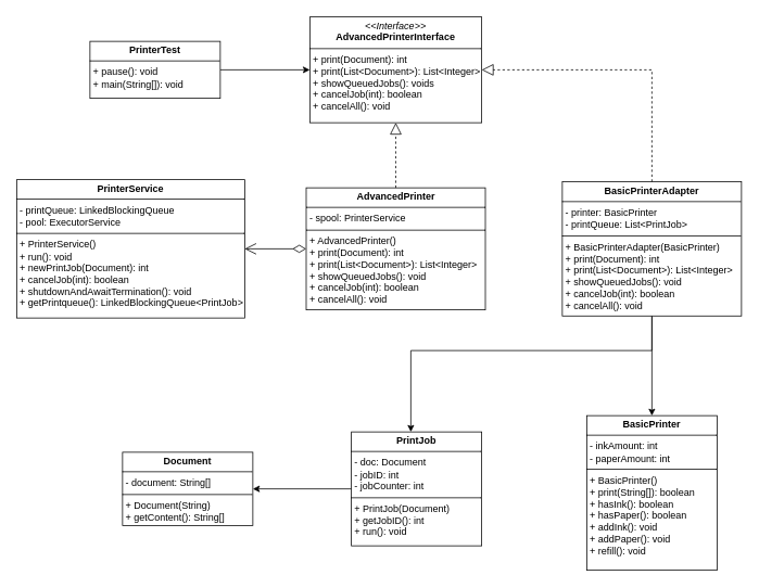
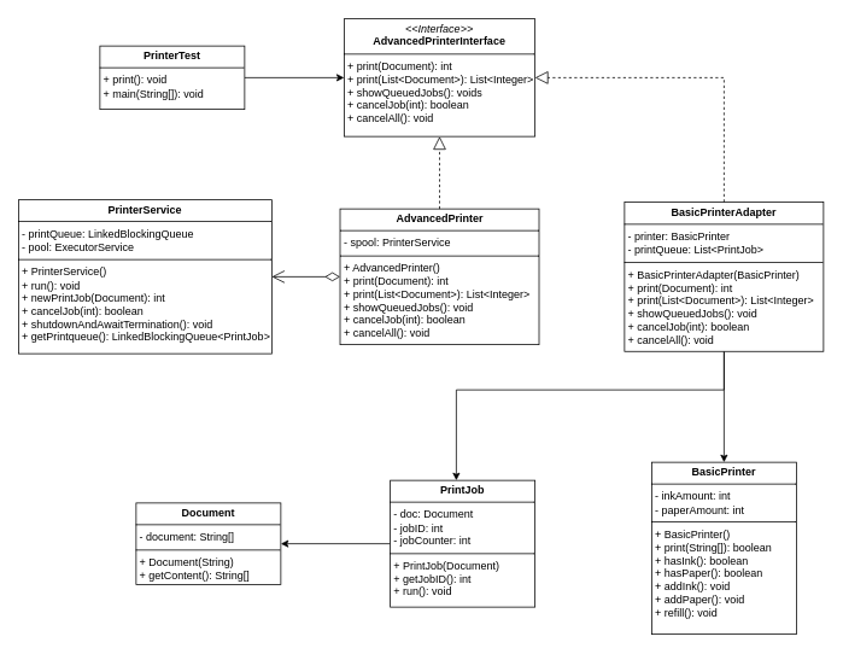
  <mxCell id="0" />
  <mxCell id="1" parent="0" />
  <mxCell id="2" value="&lt;p style=&quot;margin:0px;margin-top:4px;text-align:center;&quot;&gt;&lt;i&gt;&amp;lt;&amp;lt;Interface&amp;gt;&amp;gt;&lt;/i&gt;&lt;br&gt;&lt;b&gt;AdvancedPrinterInterface&lt;/b&gt;&lt;/p&gt;&lt;hr size=&quot;1&quot; style=&quot;border-style:solid;&quot;&gt;&lt;p style=&quot;margin:0px;margin-left:4px;&quot;&gt;&lt;/p&gt;&lt;p style=&quot;margin:0px;margin-left:4px;&quot;&gt;+ print(Document): int&lt;/p&gt;&lt;p style=&quot;margin:0px;margin-left:4px;&quot;&gt;+ print(List&amp;lt;Document&amp;gt;): List&amp;lt;Integer&amp;gt;&lt;/p&gt;&lt;p style=&quot;margin:0px;margin-left:4px;&quot;&gt;+ showQueuedJobs(): voids&lt;/p&gt;&lt;p style=&quot;margin:0px;margin-left:4px;&quot;&gt;+ cancelJob(int): boolean&lt;/p&gt;&lt;p style=&quot;margin:0px;margin-left:4px;&quot;&gt;+ cancelAll(): void&lt;/p&gt;" style="verticalAlign=top;align=left;overflow=fill;html=1;whiteSpace=wrap;" parent="1" vertex="1"><mxGeometry x="380" y="20" width="211" height="130" as="geometry" /></mxCell>
  <mxCell id="3" value="&lt;p style=&quot;margin:0px;margin-top:4px;text-align:center;&quot;&gt;&lt;b&gt;Document&lt;/b&gt;&lt;/p&gt;&lt;hr size=&quot;1&quot; style=&quot;border-style:solid;&quot;&gt;&lt;p style=&quot;margin:0px;margin-left:4px;&quot;&gt;- document: String[]&lt;/p&gt;&lt;hr size=&quot;1&quot; style=&quot;border-style:solid;&quot;&gt;&lt;p style=&quot;margin:0px;margin-left:4px;&quot;&gt;+ Document(String)&lt;/p&gt;&lt;p style=&quot;margin:0px;margin-left:4px;&quot;&gt;+ getContent(): String[]&lt;/p&gt;" style="verticalAlign=top;align=left;overflow=fill;html=1;whiteSpace=wrap;" parent="1" vertex="1"><mxGeometry x="150" y="555" width="160" height="90" as="geometry" /></mxCell>
  <mxCell id="4" style="edgeStyle=orthogonalEdgeStyle;rounded=0;orthogonalLoop=1;jettySize=auto;html=1;" parent="1" source="5" target="3" edge="1"><mxGeometry relative="1" as="geometry" /></mxCell>
  <mxCell id="5" value="&lt;p style=&quot;margin:0px;margin-top:4px;text-align:center;&quot;&gt;&lt;b&gt;PrintJob&lt;/b&gt;&lt;/p&gt;&lt;hr size=&quot;1&quot; style=&quot;border-style:solid;&quot;&gt;&lt;p style=&quot;margin:0px;margin-left:4px;&quot;&gt;- doc: Document&lt;/p&gt;&lt;p style=&quot;margin:0px;margin-left:4px;&quot;&gt;- jobID: int&lt;/p&gt;&lt;p style=&quot;margin:0px;margin-left:4px;&quot;&gt;- jobCounter: int&lt;/p&gt;&lt;hr size=&quot;1&quot; style=&quot;border-style:solid;&quot;&gt;&lt;p style=&quot;margin:0px;margin-left:4px;&quot;&gt;+ PrintJob(Document)&lt;/p&gt;&lt;p style=&quot;margin:0px;margin-left:4px;&quot;&gt;+ getJobID(): int&lt;/p&gt;&lt;p style=&quot;margin:0px;margin-left:4px;&quot;&gt;+ run(): void&lt;/p&gt;" style="verticalAlign=top;align=left;overflow=fill;html=1;whiteSpace=wrap;" parent="1" vertex="1"><mxGeometry x="431" y="530" width="160" height="140" as="geometry" /></mxCell>
  <mxCell id="6" value="&lt;p style=&quot;margin:0px;margin-top:4px;text-align:center;&quot;&gt;&lt;b&gt;BasicPrinter&lt;/b&gt;&lt;/p&gt;&lt;hr size=&quot;1&quot; style=&quot;border-style:solid;&quot;&gt;&lt;p style=&quot;margin:0px;margin-left:4px;&quot;&gt;- inkAmount: int&lt;/p&gt;&lt;p style=&quot;margin:0px;margin-left:4px;&quot;&gt;- paperAmount: int&lt;/p&gt;&lt;hr size=&quot;1&quot; style=&quot;border-style:solid;&quot;&gt;&lt;p style=&quot;margin:0px;margin-left:4px;&quot;&gt;+ BasicPrinter()&lt;/p&gt;&lt;p style=&quot;margin:0px;margin-left:4px;&quot;&gt;+ print(String[]): boolean&lt;/p&gt;&lt;p style=&quot;margin:0px;margin-left:4px;&quot;&gt;+ hasInk(): boolean&lt;/p&gt;&lt;p style=&quot;margin:0px;margin-left:4px;&quot;&gt;+ hasPaper(): boolean&lt;/p&gt;&lt;p style=&quot;margin:0px;margin-left:4px;&quot;&gt;+ addInk(): void&lt;/p&gt;&lt;p style=&quot;margin:0px;margin-left:4px;&quot;&gt;+ addPaper(): void&lt;/p&gt;&lt;p style=&quot;margin:0px;margin-left:4px;&quot;&gt;+ refill(): void&lt;/p&gt;" style="verticalAlign=top;align=left;overflow=fill;html=1;whiteSpace=wrap;" parent="1" vertex="1"><mxGeometry x="720" y="510" width="160" height="190" as="geometry" /></mxCell>
  <mxCell id="7" value="&lt;p style=&quot;margin:0px;margin-top:4px;text-align:center;&quot;&gt;&lt;b&gt;AdvancedPrinter&lt;/b&gt;&lt;/p&gt;&lt;hr size=&quot;1&quot; style=&quot;border-style:solid;&quot;&gt;&lt;p style=&quot;margin:0px;margin-left:4px;&quot;&gt;- spool: PrinterService&lt;/p&gt;&lt;hr size=&quot;1&quot; style=&quot;border-style:solid;&quot;&gt;&lt;p style=&quot;margin:0px;margin-left:4px;&quot;&gt;+ AdvancedPrinter()&lt;/p&gt;&lt;p style=&quot;margin:0px;margin-left:4px;&quot;&gt;+ print(Document): int&lt;/p&gt;&lt;p style=&quot;margin:0px;margin-left:4px;&quot;&gt;+ print(List&amp;lt;Document&amp;gt;): List&amp;lt;Integer&amp;gt;&lt;/p&gt;&lt;p style=&quot;margin:0px;margin-left:4px;&quot;&gt;+ showQueuedJobs(): void&lt;/p&gt;&lt;p style=&quot;margin:0px;margin-left:4px;&quot;&gt;+ cancelJob(int): boolean&lt;/p&gt;&lt;p style=&quot;margin:0px;margin-left:4px;&quot;&gt;+ cancelAll(): void&lt;/p&gt;" style="verticalAlign=top;align=left;overflow=fill;html=1;whiteSpace=wrap;" parent="1" vertex="1"><mxGeometry x="375.5" y="230" width="220" height="150" as="geometry" /></mxCell>
  <mxCell id="8" value="&lt;p style=&quot;margin:0px;margin-top:4px;text-align:center;&quot;&gt;&lt;b&gt;PrinterService&lt;/b&gt;&lt;/p&gt;&lt;hr size=&quot;1&quot; style=&quot;border-style:solid;&quot;&gt;&lt;p style=&quot;margin:0px;margin-left:4px;&quot;&gt;- printQueue: LinkedBlockingQueue&lt;/p&gt;&lt;p style=&quot;margin:0px;margin-left:4px;&quot;&gt;- pool: ExecutorService&lt;/p&gt;&lt;hr size=&quot;1&quot; style=&quot;border-style:solid;&quot;&gt;&lt;p style=&quot;margin:0px;margin-left:4px;&quot;&gt;+ PrinterService()&lt;/p&gt;&lt;p style=&quot;margin:0px;margin-left:4px;&quot;&gt;+ run(): void&lt;/p&gt;&lt;p style=&quot;margin:0px;margin-left:4px;&quot;&gt;+ newPrintJob(Document): int&lt;/p&gt;&lt;p style=&quot;margin:0px;margin-left:4px;&quot;&gt;+ cancelJob(int): boolean&lt;/p&gt;&lt;p style=&quot;margin:0px;margin-left:4px;&quot;&gt;+ shutdownAndAwaitTermination(): void&lt;/p&gt;&lt;p style=&quot;margin:0px;margin-left:4px;&quot;&gt;+ getPrintqueue(): LinkedBlockingQueue&amp;lt;PrintJob&amp;gt;&lt;/p&gt;&lt;p style=&quot;margin:0px;margin-left:4px;&quot;&gt;&lt;br&gt;&lt;/p&gt;" style="verticalAlign=top;align=left;overflow=fill;html=1;whiteSpace=wrap;" parent="1" vertex="1"><mxGeometry x="20" y="220" width="280" height="170" as="geometry" /></mxCell>
  <mxCell id="9" style="edgeStyle=orthogonalEdgeStyle;rounded=0;orthogonalLoop=1;jettySize=auto;html=1;" parent="1" source="11" target="6" edge="1"><mxGeometry relative="1" as="geometry" /></mxCell>
  <mxCell id="10" style="edgeStyle=orthogonalEdgeStyle;rounded=0;orthogonalLoop=1;jettySize=auto;html=1;" parent="1" source="11" target="5" edge="1"><mxGeometry relative="1" as="geometry"><Array as="points"><mxPoint x="800" y="430" /><mxPoint x="504" y="430" /></Array></mxGeometry></mxCell>
  <mxCell id="11" value="&lt;p style=&quot;margin:0px;margin-top:4px;text-align:center;&quot;&gt;&lt;b&gt;BasicPrinterAdapter&lt;/b&gt;&lt;/p&gt;&lt;hr size=&quot;1&quot; style=&quot;border-style:solid;&quot;&gt;&lt;p style=&quot;margin:0px;margin-left:4px;&quot;&gt;- printer: BasicPrinter&lt;/p&gt;&lt;p style=&quot;margin:0px;margin-left:4px;&quot;&gt;- printQueue: List&amp;lt;PrintJob&amp;gt;&lt;/p&gt;&lt;hr size=&quot;1&quot; style=&quot;border-style:solid;&quot;&gt;&lt;p style=&quot;margin:0px;margin-left:4px;&quot;&gt;+ BasicPrinterAdapter(BasicPrinter)&lt;/p&gt;&lt;p style=&quot;margin:0px;margin-left:4px;&quot;&gt;&lt;span style=&quot;background-color: initial;&quot;&gt;+ print(Document): int&lt;/span&gt;&lt;/p&gt;&lt;p style=&quot;margin:0px;margin-left:4px;&quot;&gt;+ print(List&amp;lt;Document&amp;gt;): List&amp;lt;Integer&amp;gt;&lt;/p&gt;&lt;p style=&quot;margin:0px;margin-left:4px;&quot;&gt;+ showQueuedJobs(): void&lt;/p&gt;&lt;p style=&quot;margin:0px;margin-left:4px;&quot;&gt;+ cancelJob(int): boolean&lt;/p&gt;&lt;p style=&quot;margin:0px;margin-left:4px;&quot;&gt;+ cancelAll(): void&lt;/p&gt;" style="verticalAlign=top;align=left;overflow=fill;html=1;whiteSpace=wrap;" parent="1" vertex="1"><mxGeometry x="690" y="222.5" width="220" height="165" as="geometry" /></mxCell>
  <mxCell id="12" style="edgeStyle=orthogonalEdgeStyle;rounded=0;orthogonalLoop=1;jettySize=auto;html=1;" parent="1" source="13" target="2" edge="1"><mxGeometry relative="1" as="geometry" /></mxCell>
- <mxCell id="13" value="&lt;p style=&quot;margin:0px;margin-top:4px;text-align:center;&quot;&gt;&lt;b&gt;PrinterTest&lt;/b&gt;&lt;/p&gt;&lt;hr size=&quot;1&quot; style=&quot;border-style:solid;&quot;&gt;&lt;p style=&quot;margin:0px;margin-left:4px;&quot;&gt;+ pause(): void&lt;/p&gt;&lt;p style=&quot;margin:0px;margin-left:4px;&quot;&gt;+ main(String[]): void&lt;/p&gt;" style="verticalAlign=top;align=left;overflow=fill;html=1;whiteSpace=wrap;" parent="1" vertex="1"><mxGeometry x="110" y="50" width="160" height="70" as="geometry" /></mxCell>
+ <mxCell id="13" value="&lt;p style=&quot;margin:0px;margin-top:4px;text-align:center;&quot;&gt;&lt;b&gt;PrinterTest&lt;/b&gt;&lt;/p&gt;&lt;hr size=&quot;1&quot; style=&quot;border-style:solid;&quot;&gt;&lt;p style=&quot;margin:0px;margin-left:4px;&quot;&gt;+ print(): void&lt;/p&gt;&lt;p style=&quot;margin:0px;margin-left:4px;&quot;&gt;+ main(String[]): void&lt;/p&gt;" style="verticalAlign=top;align=left;overflow=fill;html=1;whiteSpace=wrap;" parent="1" vertex="1"><mxGeometry x="110" y="50" width="160" height="70" as="geometry" /></mxCell>
  <mxCell id="14" value="" style="endArrow=block;dashed=1;endFill=0;endSize=12;html=1;rounded=0;entryX=0.5;entryY=1;entryDx=0;entryDy=0;exitX=0.5;exitY=0;exitDx=0;exitDy=0;" parent="1" source="7" target="2" edge="1"><mxGeometry width="160" relative="1" as="geometry"><mxPoint x="420" y="290" as="sourcePoint" /><mxPoint x="580" y="290" as="targetPoint" /></mxGeometry></mxCell>
  <mxCell id="15" value="" style="endArrow=block;dashed=1;endFill=0;endSize=12;html=1;rounded=0;entryX=1;entryY=0.5;entryDx=0;entryDy=0;exitX=0.5;exitY=0;exitDx=0;exitDy=0;" parent="1" source="11" target="2" edge="1"><mxGeometry width="160" relative="1" as="geometry"><mxPoint x="420" y="410" as="sourcePoint" /><mxPoint x="580" y="410" as="targetPoint" /><Array as="points"><mxPoint x="800" y="85" /></Array></mxGeometry></mxCell>
  <mxCell id="16" value="" style="endArrow=open;html=1;endSize=12;startArrow=diamondThin;startSize=14;startFill=0;edgeStyle=orthogonalEdgeStyle;align=left;verticalAlign=bottom;rounded=0;exitX=0;exitY=0.5;exitDx=0;exitDy=0;" parent="1" source="7" target="8" edge="1"><mxGeometry x="-1" y="3" relative="1" as="geometry"><mxPoint x="600" y="450" as="sourcePoint" /><mxPoint x="760" y="450" as="targetPoint" /></mxGeometry></mxCell>
